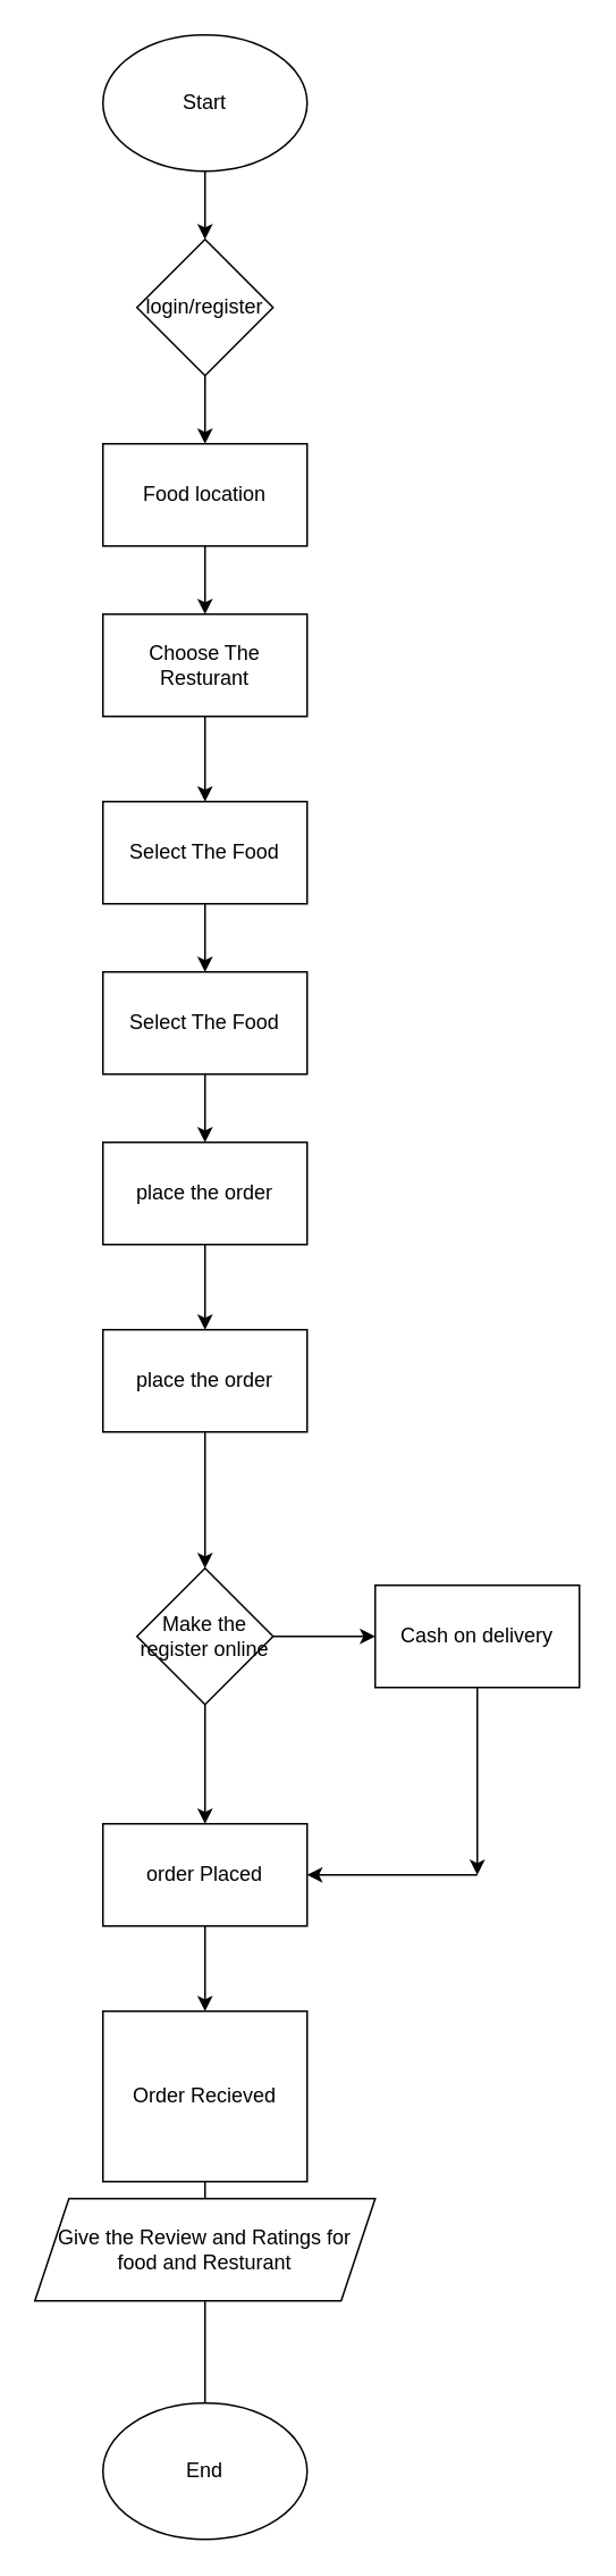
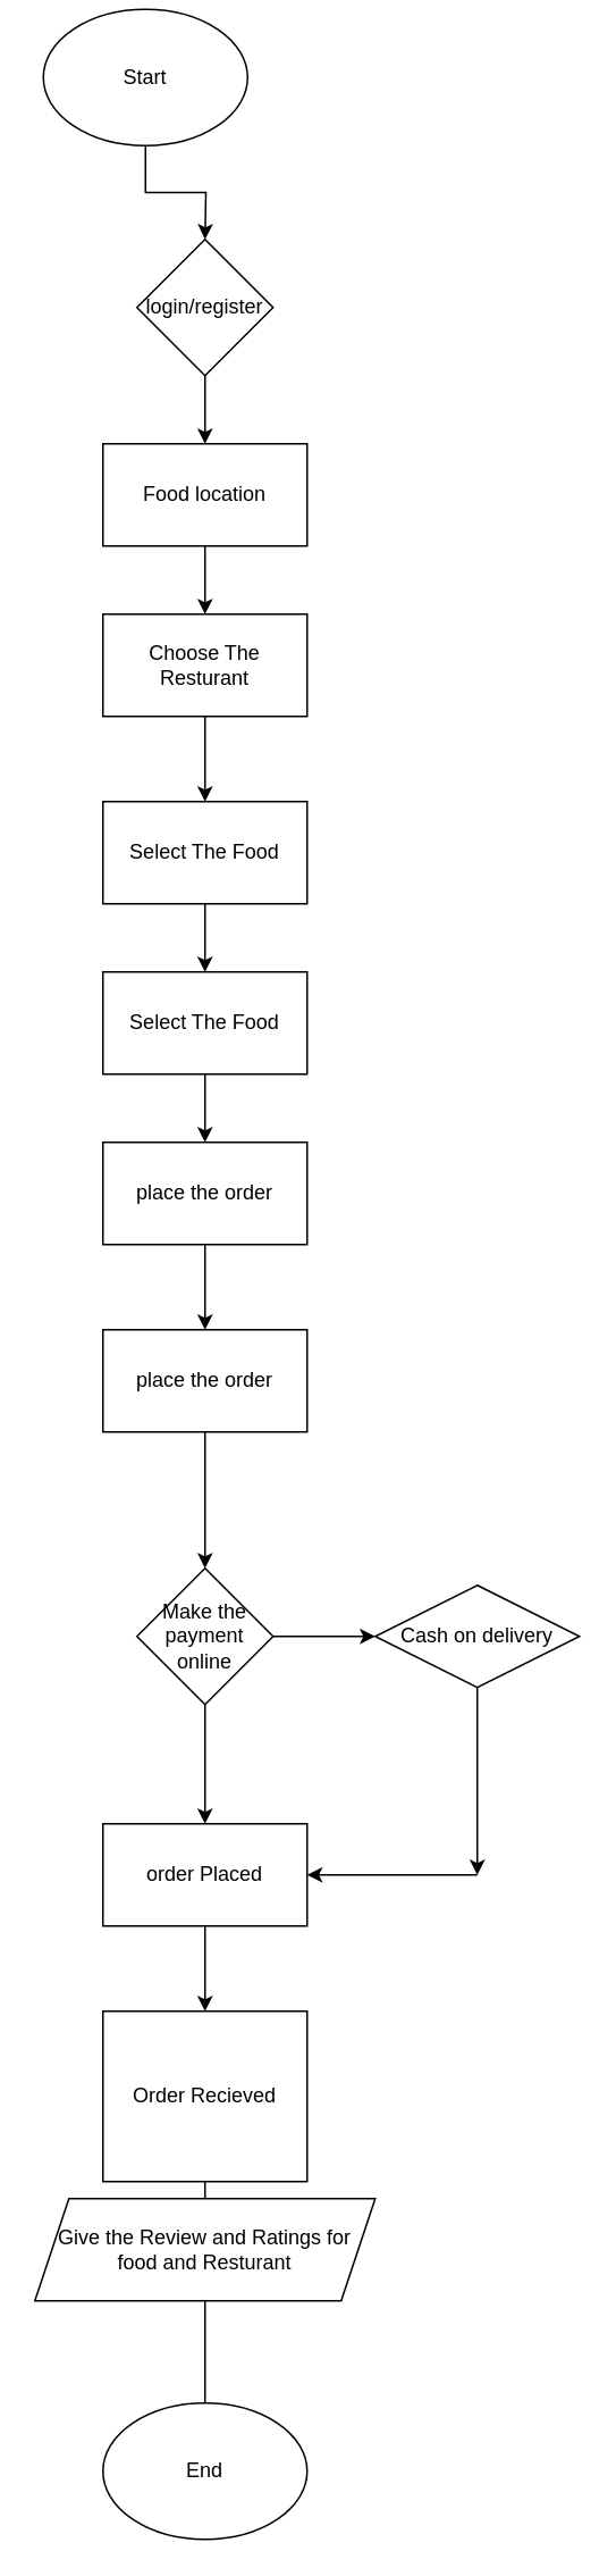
  <mxCell id="0" />
  <mxCell id="1" parent="0" />
  <mxCell id="2" value="" style="edgeStyle=orthogonalEdgeStyle;rounded=0;orthogonalLoop=1;jettySize=auto;html=1;" edge="1" parent="1" source="3"><mxGeometry relative="1" as="geometry"><mxPoint x="120" y="140" as="targetPoint" /></mxGeometry></mxCell>
- <mxCell id="3" value="Start" style="ellipse;whiteSpace=wrap;html=1;" vertex="1" parent="1"><mxGeometry x="60" y="20" width="120" height="80" as="geometry" /></mxCell>
+ <mxCell id="3" value="Start" style="ellipse;whiteSpace=wrap;html=1;" vertex="1" parent="1"><mxGeometry x="25" y="5" width="120" height="80" as="geometry" /></mxCell>
  <mxCell id="4" value="" style="edgeStyle=orthogonalEdgeStyle;rounded=0;orthogonalLoop=1;jettySize=auto;html=1;" edge="1" parent="1" source="5"><mxGeometry relative="1" as="geometry"><mxPoint x="120" y="260" as="targetPoint" /></mxGeometry></mxCell>
  <mxCell id="5" value="login/register" style="rhombus;whiteSpace=wrap;html=1;" vertex="1" parent="1"><mxGeometry x="80" y="140" width="80" height="80" as="geometry" /></mxCell>
  <mxCell id="6" value="" style="edgeStyle=orthogonalEdgeStyle;rounded=0;orthogonalLoop=1;jettySize=auto;html=1;" edge="1" parent="1" source="7" target="9"><mxGeometry relative="1" as="geometry" /></mxCell>
  <mxCell id="7" value="Food location" style="whiteSpace=wrap;html=1;" vertex="1" parent="1"><mxGeometry x="60" y="260" width="120" height="60" as="geometry" /></mxCell>
  <mxCell id="8" value="" style="edgeStyle=orthogonalEdgeStyle;rounded=0;orthogonalLoop=1;jettySize=auto;html=1;" edge="1" parent="1" source="9" target="11"><mxGeometry relative="1" as="geometry" /></mxCell>
  <mxCell id="9" value="Choose The Resturant" style="whiteSpace=wrap;html=1;" vertex="1" parent="1"><mxGeometry x="60" y="360" width="120" height="60" as="geometry" /></mxCell>
  <mxCell id="10" value="" style="edgeStyle=orthogonalEdgeStyle;rounded=0;orthogonalLoop=1;jettySize=auto;html=1;" edge="1" parent="1" source="11" target="13"><mxGeometry relative="1" as="geometry" /></mxCell>
  <mxCell id="11" value="Select The Food" style="whiteSpace=wrap;html=1;" vertex="1" parent="1"><mxGeometry x="60" y="470" width="120" height="60" as="geometry" /></mxCell>
  <mxCell id="12" value="" style="edgeStyle=orthogonalEdgeStyle;rounded=0;orthogonalLoop=1;jettySize=auto;html=1;" edge="1" parent="1" source="13" target="15"><mxGeometry relative="1" as="geometry" /></mxCell>
  <mxCell id="13" value="Select The Food" style="whiteSpace=wrap;html=1;" vertex="1" parent="1"><mxGeometry x="60" y="570" width="120" height="60" as="geometry" /></mxCell>
  <mxCell id="14" value="" style="edgeStyle=orthogonalEdgeStyle;rounded=0;orthogonalLoop=1;jettySize=auto;html=1;" edge="1" parent="1" source="15" target="17"><mxGeometry relative="1" as="geometry" /></mxCell>
  <mxCell id="15" value="place the order" style="whiteSpace=wrap;html=1;" vertex="1" parent="1"><mxGeometry x="60" y="670" width="120" height="60" as="geometry" /></mxCell>
  <mxCell id="16" value="" style="edgeStyle=orthogonalEdgeStyle;rounded=0;orthogonalLoop=1;jettySize=auto;html=1;" edge="1" parent="1" source="17"><mxGeometry relative="1" as="geometry"><mxPoint x="120" y="920" as="targetPoint" /></mxGeometry></mxCell>
  <mxCell id="17" value="place the order" style="whiteSpace=wrap;html=1;" vertex="1" parent="1"><mxGeometry x="60" y="780" width="120" height="60" as="geometry" /></mxCell>
  <mxCell id="18" value="" style="edgeStyle=orthogonalEdgeStyle;rounded=0;orthogonalLoop=1;jettySize=auto;html=1;" edge="1" parent="1" source="20" target="21"><mxGeometry relative="1" as="geometry" /></mxCell>
  <mxCell id="19" value="" style="edgeStyle=orthogonalEdgeStyle;rounded=0;orthogonalLoop=1;jettySize=auto;html=1;" edge="1" parent="1" source="20" target="23"><mxGeometry relative="1" as="geometry" /></mxCell>
- <mxCell id="20" value="Make the register online" style="rhombus;whiteSpace=wrap;html=1;" vertex="1" parent="1"><mxGeometry x="80" y="920" width="80" height="80" as="geometry" /></mxCell>
- <mxCell id="21" value="Cash on delivery" style="whiteSpace=wrap;html=1;" vertex="1" parent="1"><mxGeometry x="220" y="930" width="120" height="60" as="geometry" /></mxCell>
+ <mxCell id="20" value="Make the payment online" style="rhombus;whiteSpace=wrap;html=1;" vertex="1" parent="1"><mxGeometry x="80" y="920" width="80" height="80" as="geometry" /></mxCell>
+ <mxCell id="21" value="Cash on delivery" style="rhombus;whiteSpace=wrap;html=1;" vertex="1" parent="1"><mxGeometry x="220" y="930" width="120" height="60" as="geometry" /></mxCell>
  <mxCell id="22" value="" style="edgeStyle=orthogonalEdgeStyle;rounded=0;orthogonalLoop=1;jettySize=auto;html=1;" edge="1" parent="1" source="23" target="27"><mxGeometry relative="1" as="geometry" /></mxCell>
  <mxCell id="23" value="order Placed" style="whiteSpace=wrap;html=1;" vertex="1" parent="1"><mxGeometry x="60" y="1070" width="120" height="60" as="geometry" /></mxCell>
  <mxCell id="24" value="" style="endArrow=classic;html=1;rounded=0;exitX=0.5;exitY=1;exitDx=0;exitDy=0;" edge="1" parent="1" source="21"><mxGeometry width="50" height="50" relative="1" as="geometry"><mxPoint x="280" y="1040" as="sourcePoint" /><mxPoint x="280" y="1100" as="targetPoint" /></mxGeometry></mxCell>
  <mxCell id="25" value="" style="endArrow=classic;html=1;rounded=0;entryX=1;entryY=0.5;entryDx=0;entryDy=0;" edge="1" parent="1" target="23"><mxGeometry width="50" height="50" relative="1" as="geometry"><mxPoint x="280" y="1100" as="sourcePoint" /><mxPoint x="190" y="1100" as="targetPoint" /></mxGeometry></mxCell>
  <mxCell id="26" value="" style="edgeStyle=orthogonalEdgeStyle;rounded=0;orthogonalLoop=1;jettySize=auto;html=1;" edge="1" parent="1" source="27"><mxGeometry relative="1" as="geometry"><mxPoint x="120" y="1350" as="targetPoint" /></mxGeometry></mxCell>
  <mxCell id="27" value="Order Recieved" style="whiteSpace=wrap;html=1;" vertex="1" parent="1"><mxGeometry x="60" y="1180" width="120" height="100" as="geometry" /></mxCell>
  <mxCell id="28" value="" style="edgeStyle=orthogonalEdgeStyle;rounded=0;orthogonalLoop=1;jettySize=auto;html=1;" edge="1" parent="1" source="29"><mxGeometry relative="1" as="geometry"><mxPoint x="120" y="1430" as="targetPoint" /></mxGeometry></mxCell>
  <mxCell id="29" value="Give the Review and Ratings for food and Resturant" style="shape=parallelogram;perimeter=parallelogramPerimeter;whiteSpace=wrap;html=1;fixedSize=1;" vertex="1" parent="1"><mxGeometry x="20" y="1290" width="200" height="60" as="geometry" /></mxCell>
  <mxCell id="30" value="End" style="ellipse;whiteSpace=wrap;html=1;" vertex="1" parent="1"><mxGeometry x="60" y="1410" width="120" height="80" as="geometry" /></mxCell>
